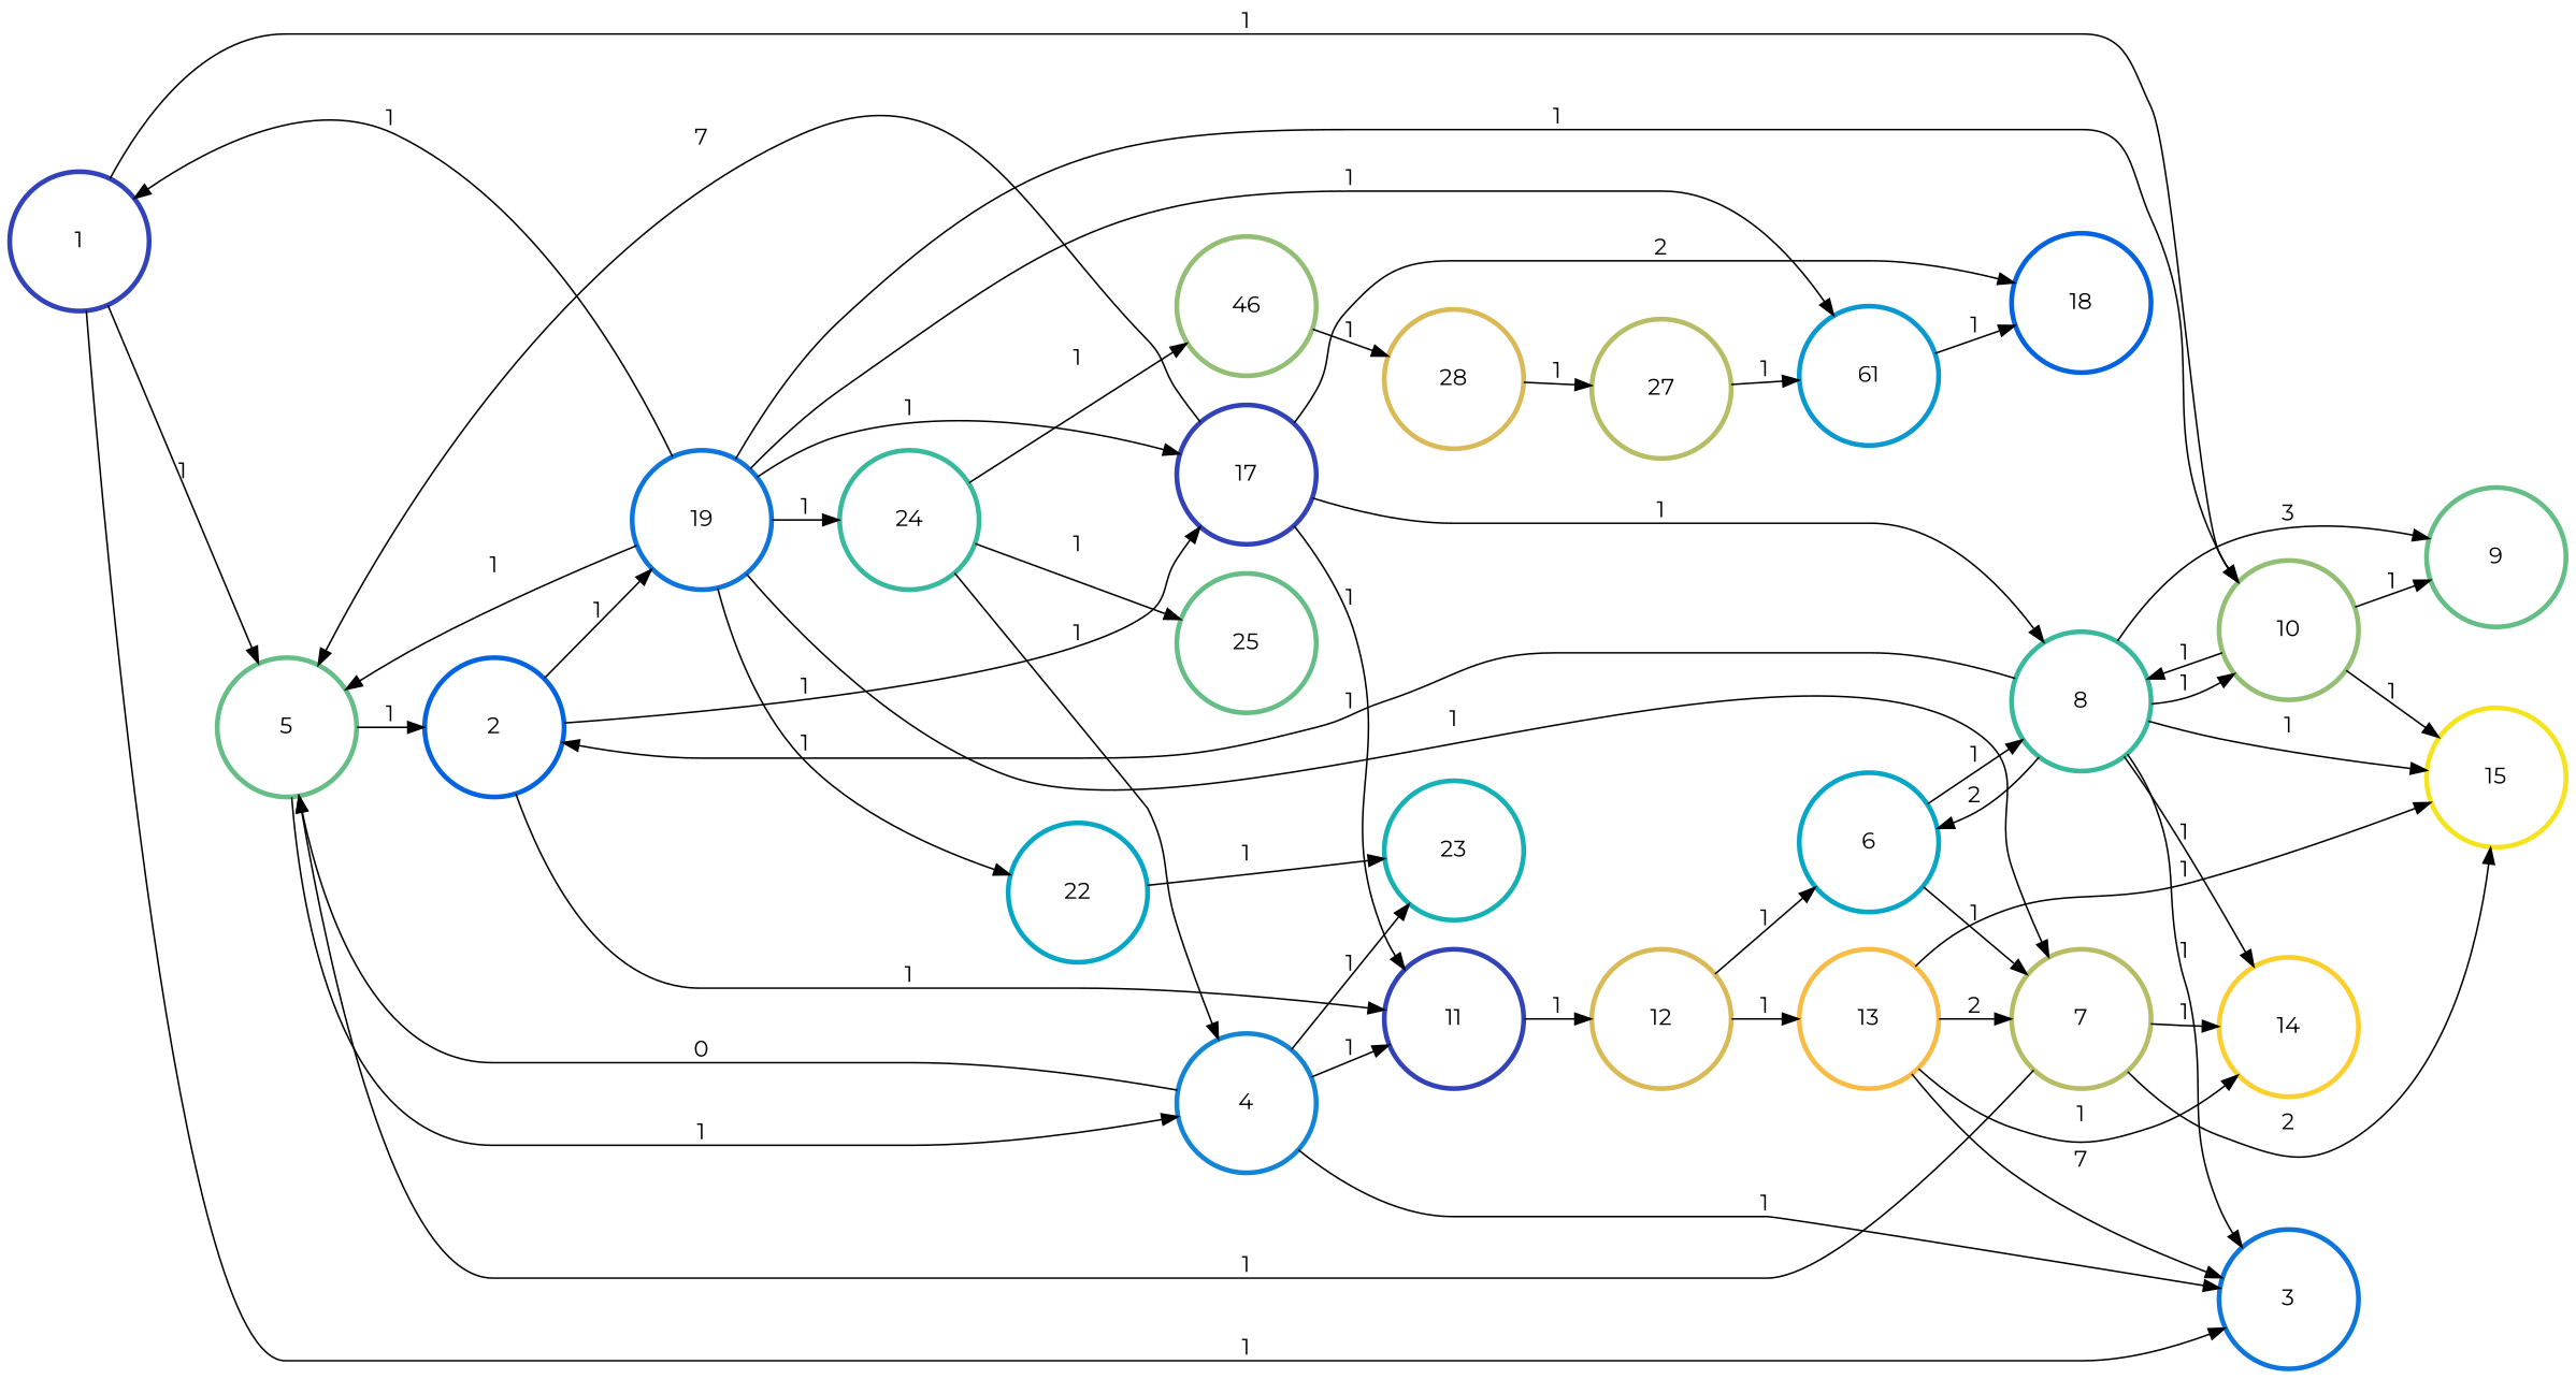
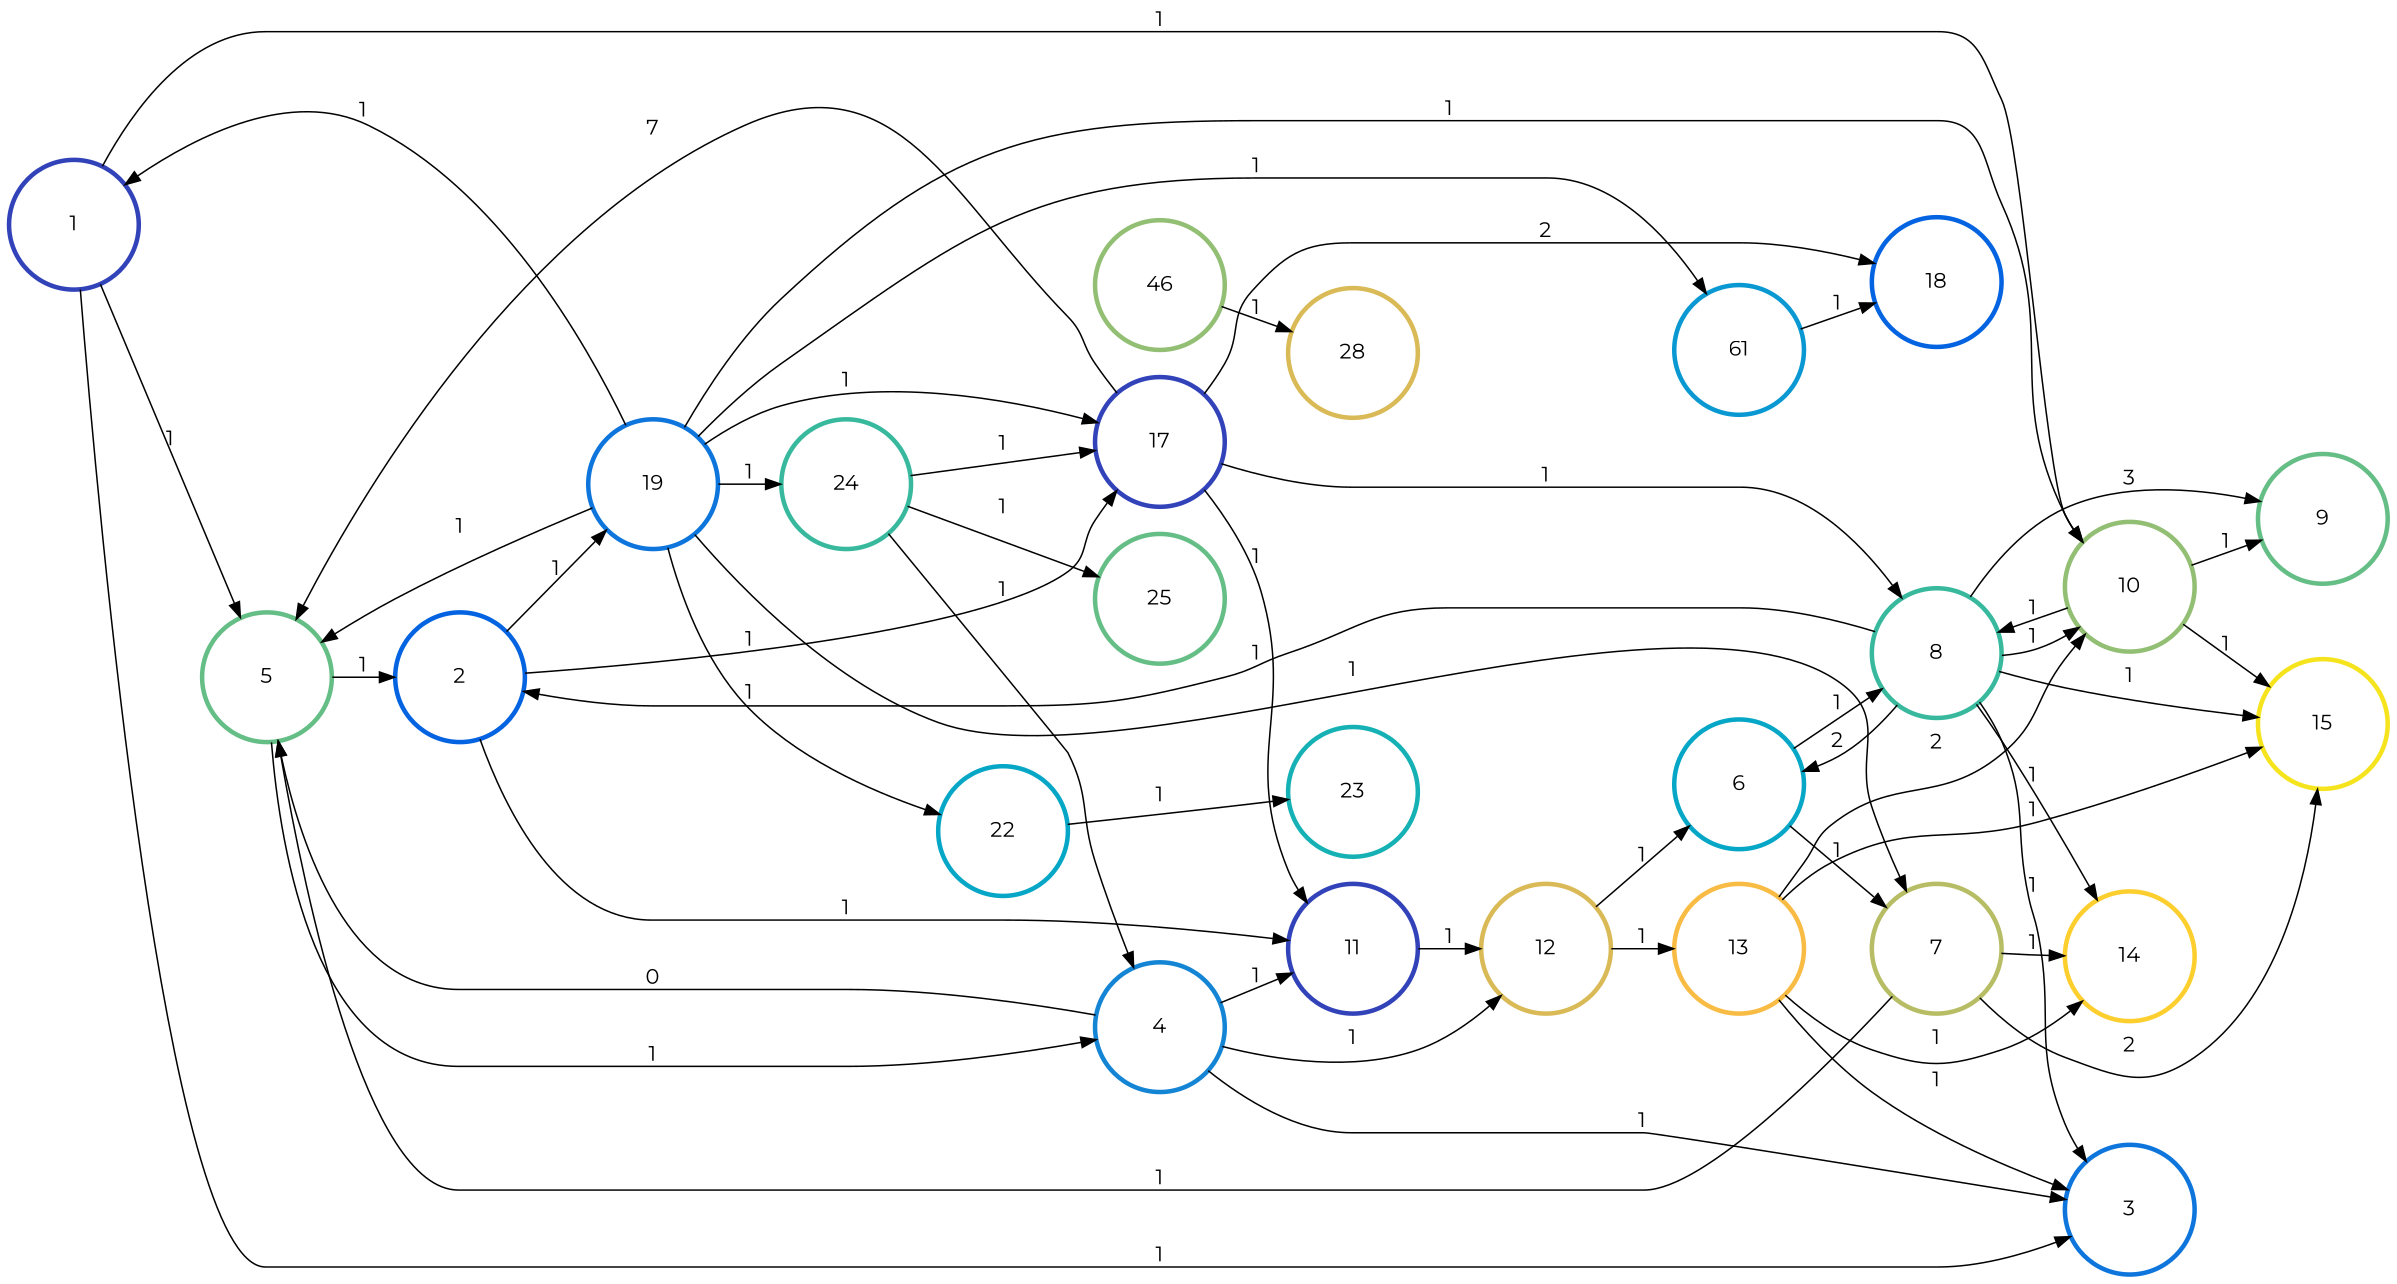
  digraph {
    fontname=Montserrat
    rankdir=LR
    node [color="#3243BA" fontname=Montserrat penwidth=3]
    edge [color=black fontname=Montserrat penwidth=1]
    n1 [height=1.2 label=1 width=1.2]
    n2 [color="#0D75DC" height=1.2 label=3 width=1.2]
    n3 [color="#65BE86" height=1.2 label=5 width=1.2]
    n4 [color="#92BF73" height=1.2 label=10 width=1.2]
    n5 [color="#0363E1" height=1.2 label=2 width=1.2]
    n6 [color="#1485D4" height=1.2 label=4 width=1.2]
    n7 [color="#38B99E" height=1.2 label=8 width=1.2]
    n8 [color="#F5E41D" height=1.2 label=15 width=1.2]
    n9 [color="#65BE86" height=1.2 label=9 width=1.2]
    n10 [height=1.2 label=11 width=1.2]
    n11 [height=1.2 label=17 width=1.2]
    n12 [color="#0D75DC" height=1.2 label=19 width=1.2]
    n13 [color="#D9BA56" height=1.2 label=12 width=1.2]
    n14 [color="#0363E1" height=1.2 label=18 width=1.2]
    n15 [color="#B7BD64" height=1.2 label=7 width=1.2]
    n16 [color="#0998D1" height=1.2 label=61 width=1.2]
    n17 [color="#06A7C6" height=1.2 label=22 width=1.2]
    n18 [color="#38B99E" height=1.2 label=24 width=1.2]
    n19 [color="#15B1B4" height=1.2 label=23 width=1.2]
    n20 [color="#06A7C6" height=1.2 label=6 width=1.2]
    n21 [color="#FCCE2E" height=1.2 label=14 width=1.2]
    n22 [color="#F8BB44" height=1.2 label=13 width=1.2]
    n23 [color="#65BE86" height=1.2 label=25 width=1.2]
    n24 [color="#92BF73" height=1.2 label=46 width=1.2]
    n25 [color="#D9BA56" height=1.2 label=28 width=1.2]
-   n26 [color="#B7BD64" height=1.2 label=27 width=1.2]
    n1 -> n2 [label=1]
    n1 -> n3 [label=1]
    n1 -> n4 [label=1]
    n3 -> n5 [label=1]
    n3 -> n6 [label=1]
    n4 -> n7 [label=1]
    n4 -> n8 [label=1]
    n4 -> n9 [label=1]
    n5 -> n10 [label=1]
    n5 -> n11 [label=1]
    n5 -> n12 [label=1]
    n6 -> n2 [label=1]
    n6 -> n3 [label=0]
    n6 -> n10 [label=1]
-   n6 -> n19 [label=1]
+   n6 -> n13 [label=1]
    n7 -> n2 [label=1]
    n7 -> n4 [label=1]
    n7 -> n5 [label=1]
    n7 -> n8 [label=1]
    n7 -> n9 [label=3]
    n7 -> n20 [label=2]
    n7 -> n21 [label=1]
    n10 -> n13 [label=1]
    n11 -> n3 [label=7]
    n11 -> n7 [label=1]
    n11 -> n10 [label=1]
    n11 -> n14 [label=2]
    n12 -> n1 [label=1]
    n12 -> n3 [label=1]
    n12 -> n4 [label=1]
    n12 -> n11 [label=1]
    n12 -> n15 [label=1]
    n12 -> n16 [label=1]
    n12 -> n17 [label=1]
    n12 -> n18 [label=1]
    n13 -> n20 [label=1]
    n13 -> n22 [label=1]
    n15 -> n3 [label=1]
    n15 -> n8 [label=2]
    n15 -> n21 [label=1]
    n16 -> n14 [label=1]
    n17 -> n19 [label=1]
    n18 -> n6 [label=1]
    n18 -> n23 [label=1]
-   n18 -> n24 [label=1]
+   n18 -> n11 [label=1]
    n20 -> n7 [label=1]
    n20 -> n15 [label=1]
-   n22 -> n2 [label=7]
+   n22 -> n2 [label=1]
    n22 -> n8 [label=1]
-   n22 -> n15 [label=2]
+   n22 -> n4 [label=2]
    n22 -> n21 [label=1]
    n24 -> n25 [label=1]
-   n25 -> n26 [label=1]
-   n26 -> n16 [label=1]
  }
